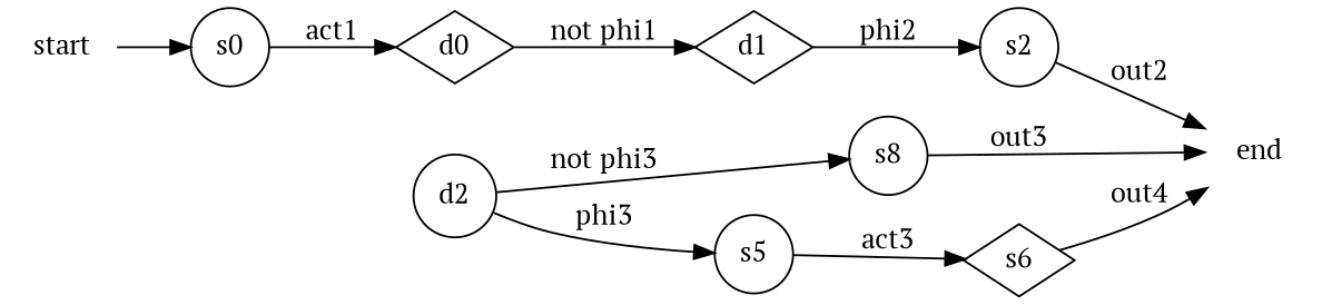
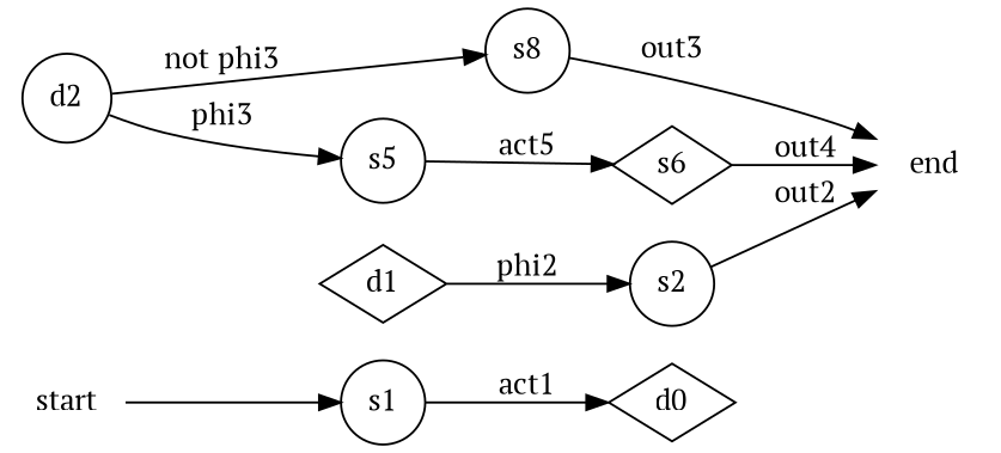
  digraph {
    fontname="PT Serif"
    rankdir=LR
    node [fontname="PT Serif" shape=circle color=black]
    edge [fontname="PT Serif"]
    start [shape=none color=""]
-   s0
+   s0 [label=s1]
    d0 [shape=diamond]
    end [shape=none color=""]
    d1 [shape=diamond]
    n6 [label=s8]
    d2
    s5
    s2
    s6 [shape=diamond]
    start -> s0
    s0 -> d0 [label=act1]
-   d0 -> d1 [label="not phi1"]
    d1 -> s2 [label=phi2]
    n6 -> end [label=out3]
    d2 -> n6 [label="not phi3"]
    d2 -> s5 [label=phi3]
-   s5 -> s6 [label=act3]
+   s5 -> s6 [label=act5]
    s2 -> end [label=out2]
    s6 -> end [label=out4]
  }
